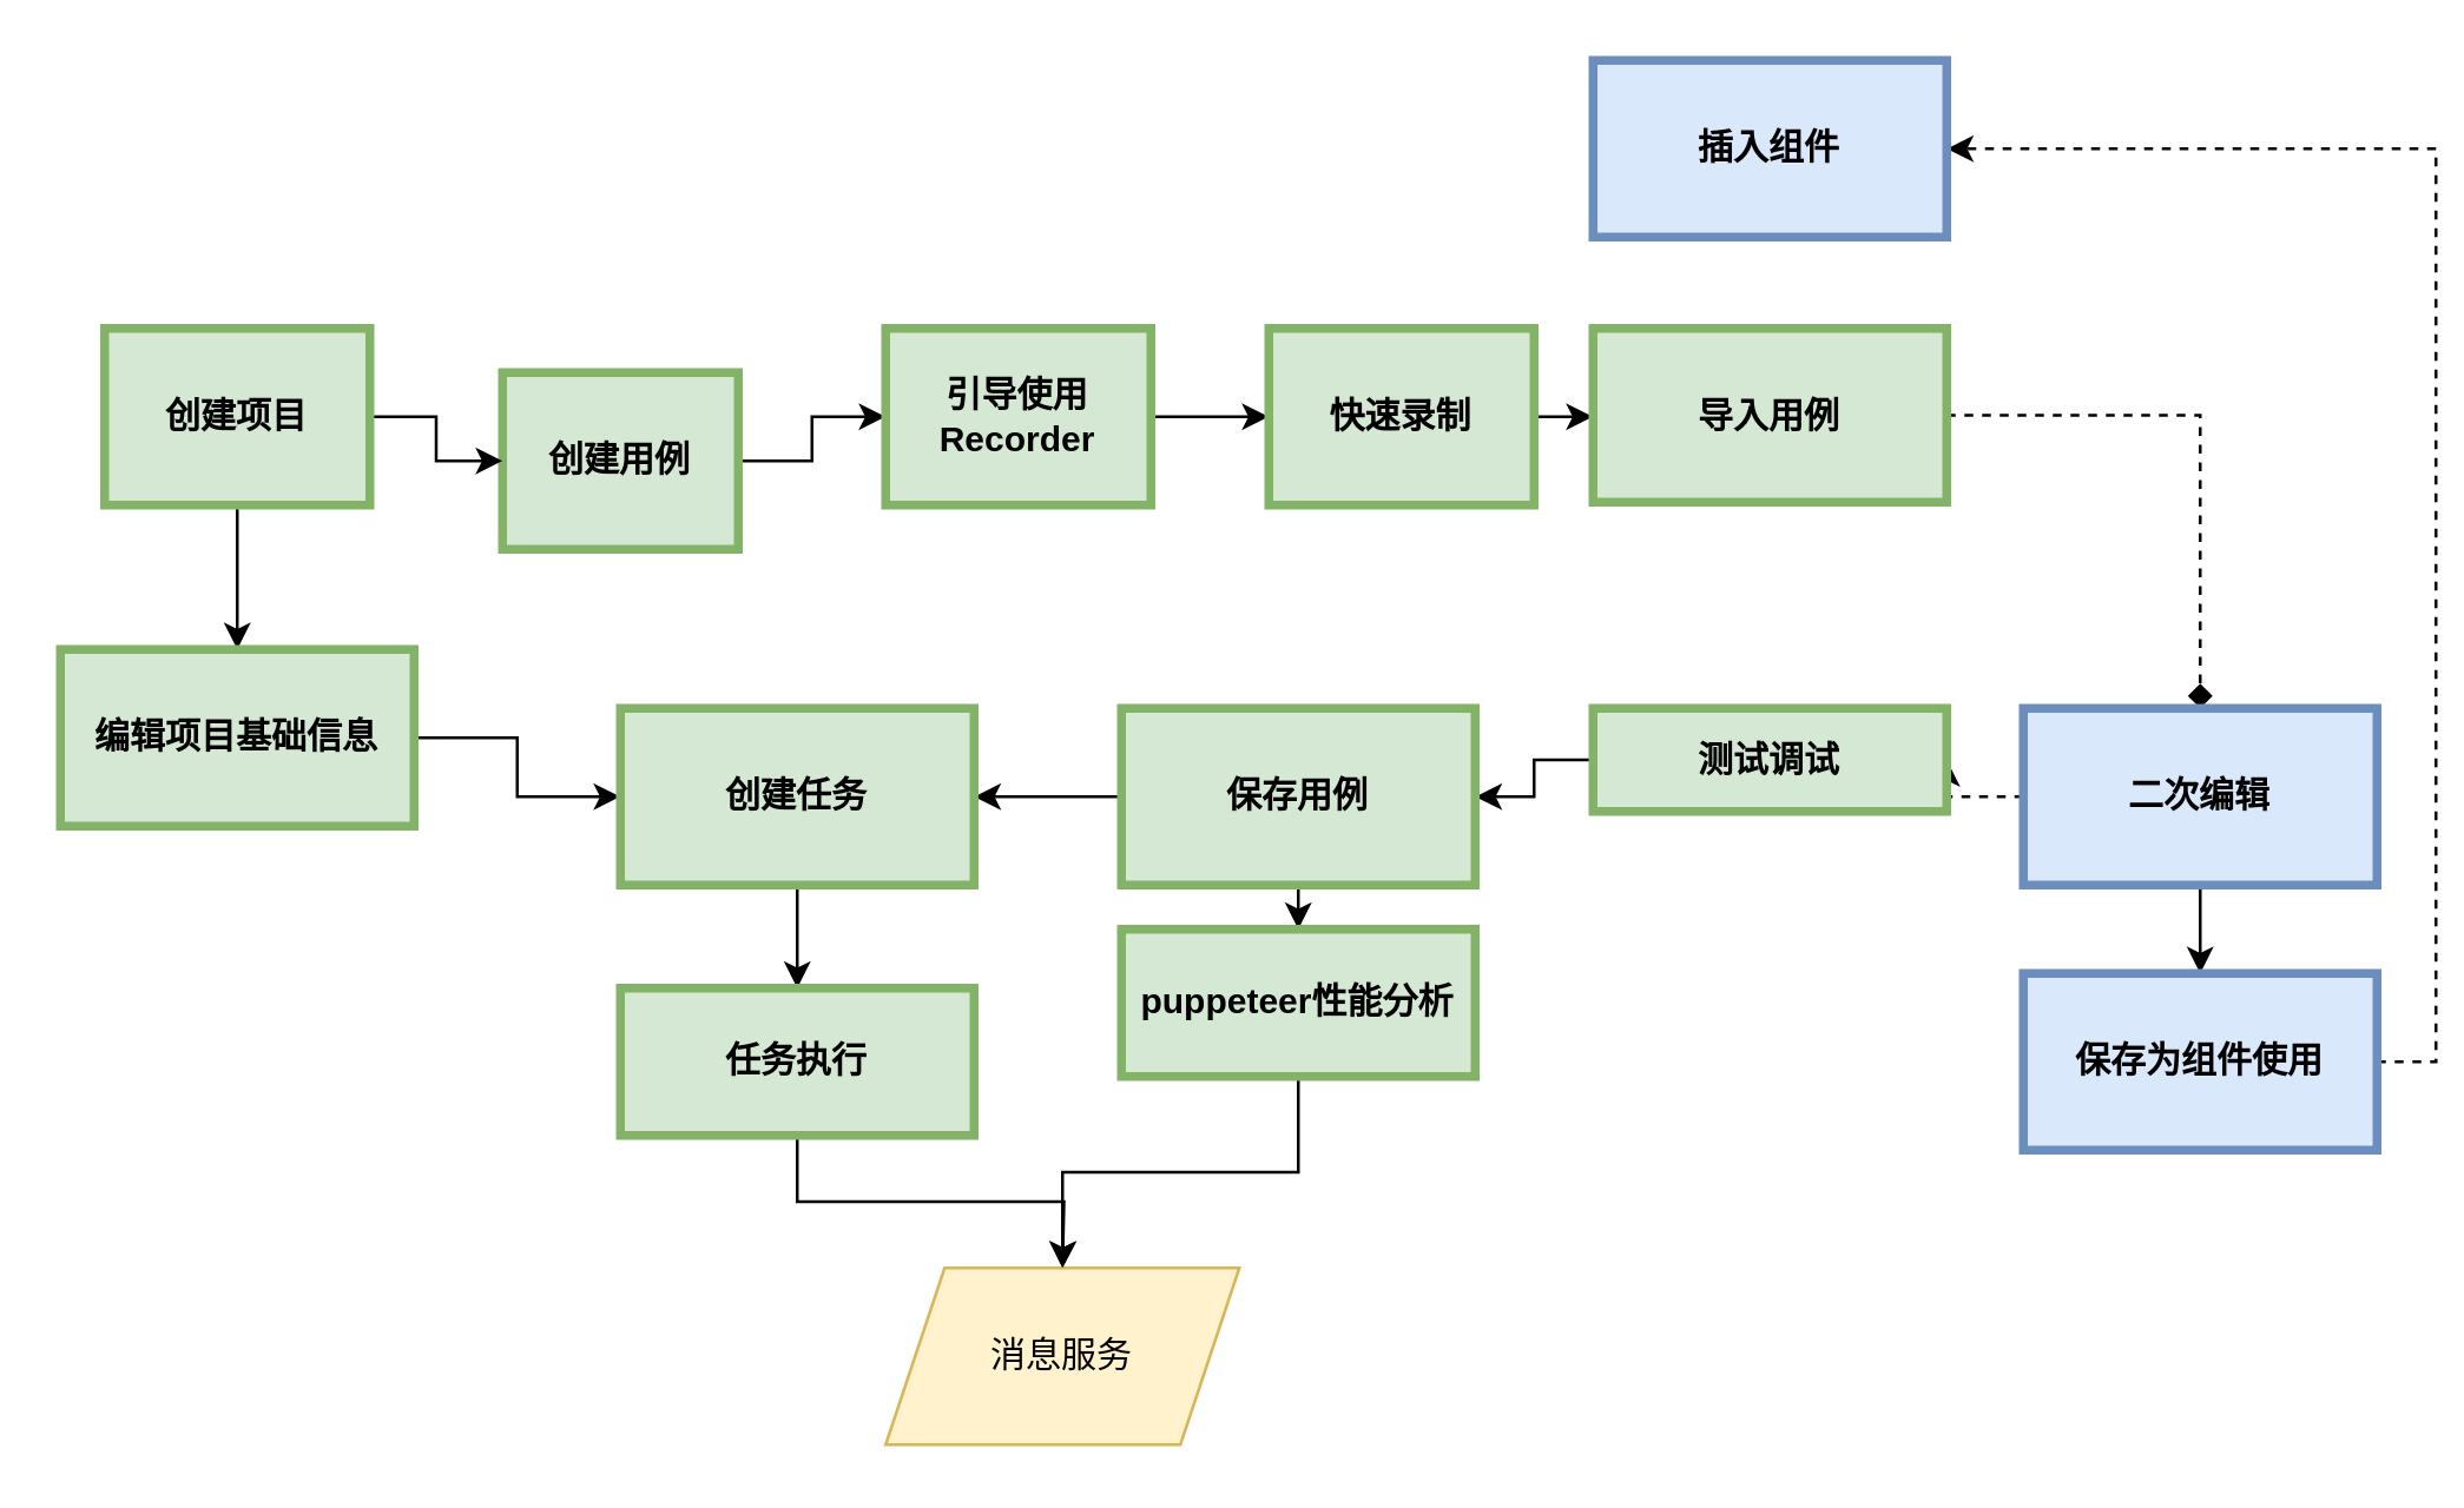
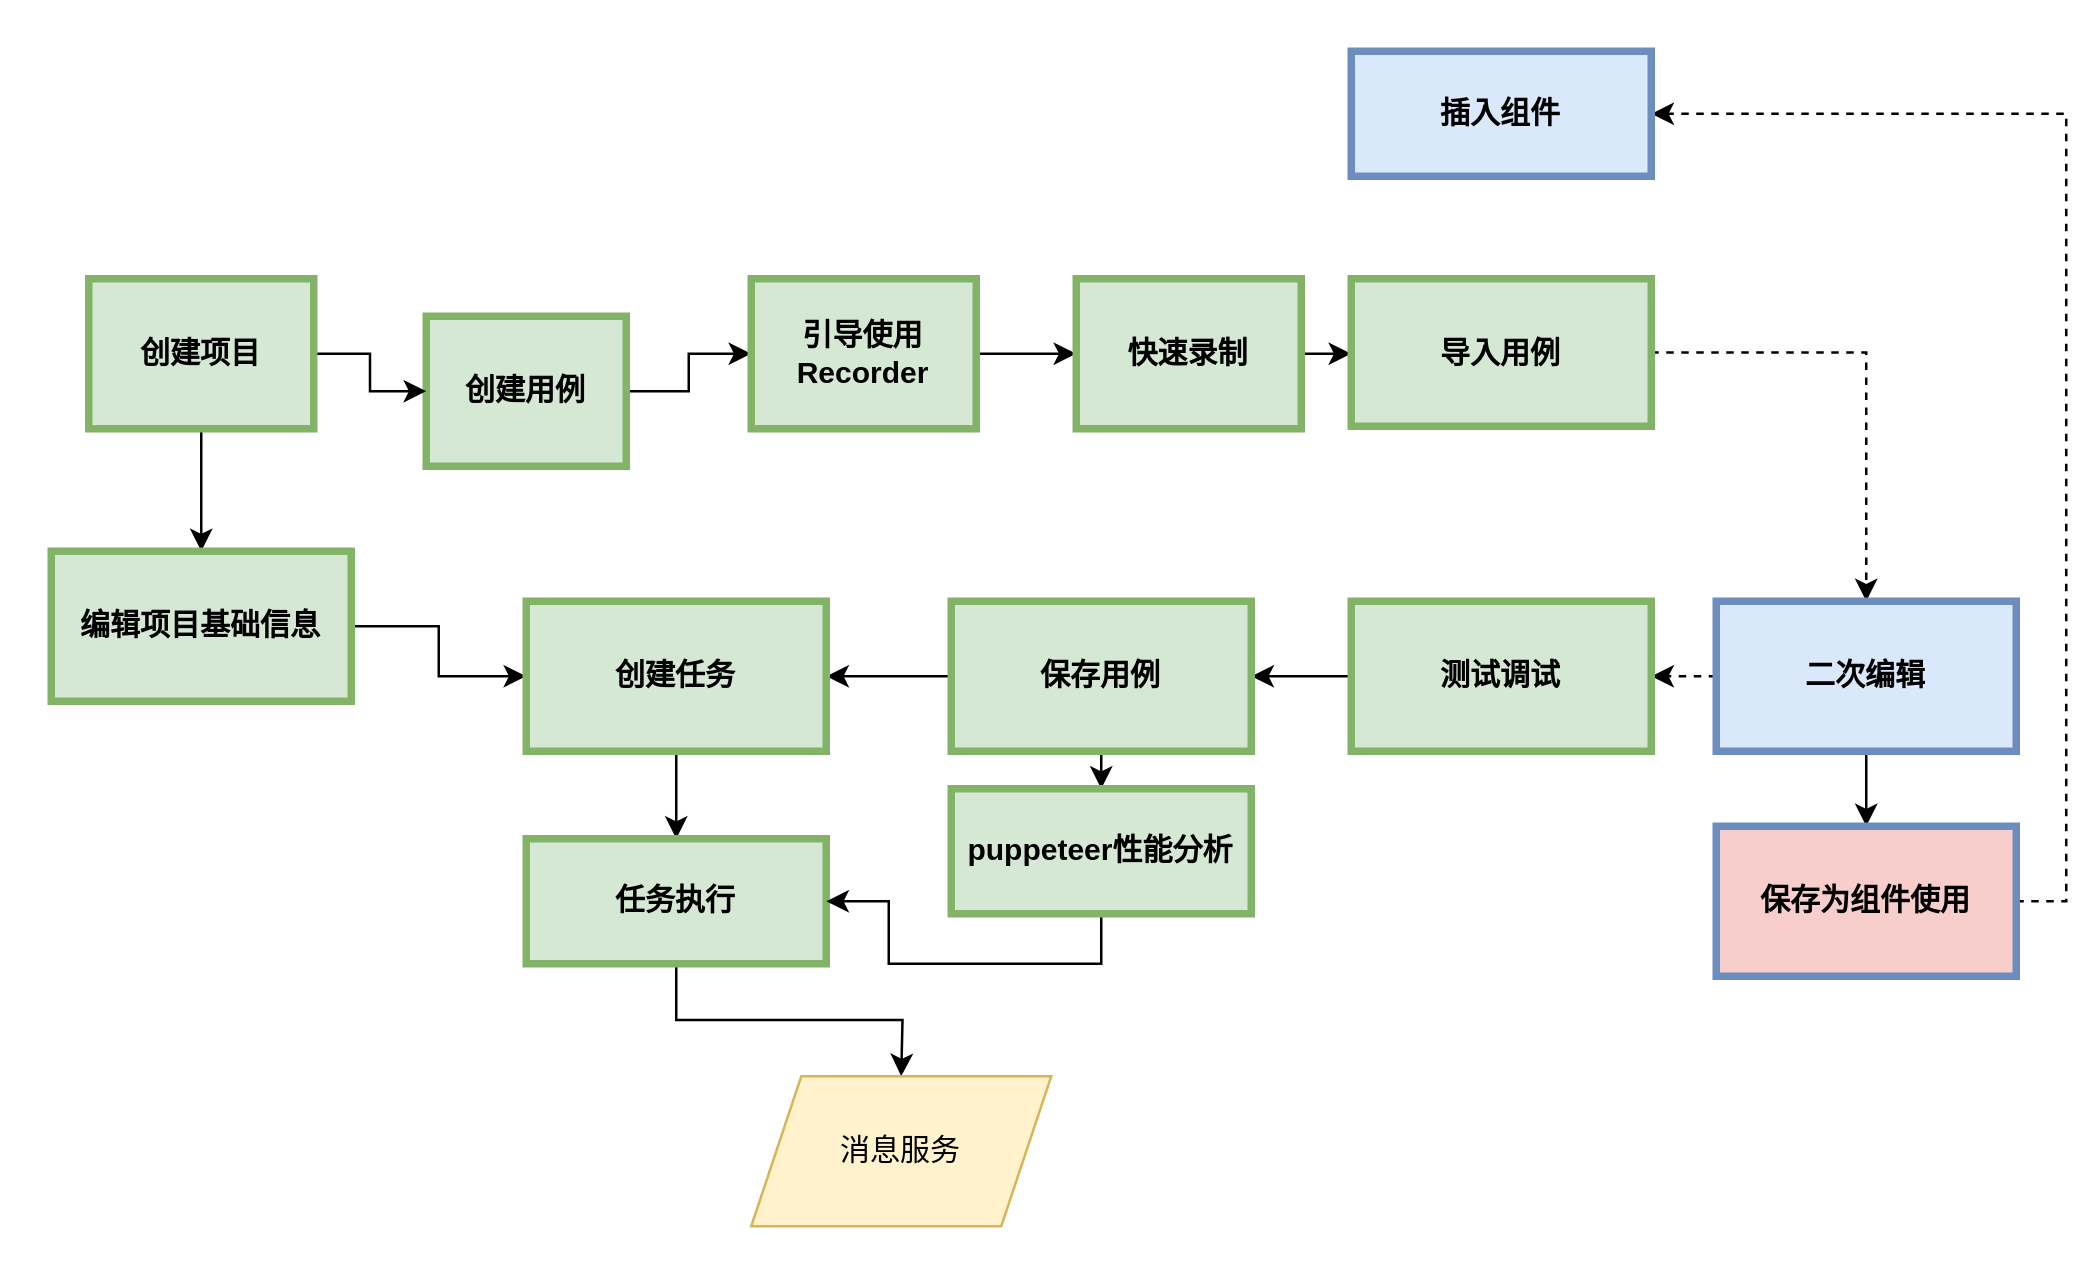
  <mxCell id="0" />
  <mxCell id="1" parent="0" />
  <mxCell id="2" value="" style="edgeStyle=orthogonalEdgeStyle;rounded=0;orthogonalLoop=1;jettySize=auto;html=1;" parent="1" source="3" target="8" edge="1"><mxGeometry relative="1" as="geometry" /></mxCell>
  <mxCell id="3" value="创建用例" style="whiteSpace=wrap;align=center;verticalAlign=middle;fontStyle=1;strokeWidth=3;fillColor=#d5e8d4;strokeColor=#82b366;" parent="1" vertex="1"><mxGeometry x="170" y="126" width="80" height="60" as="geometry" /></mxCell>
  <mxCell id="4" style="edgeStyle=orthogonalEdgeStyle;rounded=0;orthogonalLoop=1;jettySize=auto;html=1;exitX=1;exitY=0.5;exitDx=0;exitDy=0;entryX=0;entryY=0.5;entryDx=0;entryDy=0;" parent="1" source="6" target="3" edge="1"><mxGeometry relative="1" as="geometry" /></mxCell>
  <mxCell id="5" style="edgeStyle=orthogonalEdgeStyle;rounded=0;orthogonalLoop=1;jettySize=auto;html=1;exitX=0.5;exitY=1;exitDx=0;exitDy=0;entryX=0.5;entryY=0;entryDx=0;entryDy=0;" parent="1" source="6" target="17" edge="1"><mxGeometry relative="1" as="geometry" /></mxCell>
  <mxCell id="6" value="创建项目" style="whiteSpace=wrap;align=center;verticalAlign=middle;fontStyle=1;strokeWidth=3;fillColor=#d5e8d4;strokeColor=#82b366;" parent="1" vertex="1"><mxGeometry x="35" y="111" width="90" height="60" as="geometry" /></mxCell>
  <mxCell id="7" style="edgeStyle=orthogonalEdgeStyle;rounded=0;orthogonalLoop=1;jettySize=auto;html=1;exitX=1;exitY=0.5;exitDx=0;exitDy=0;entryX=0;entryY=0.5;entryDx=0;entryDy=0;" parent="1" source="8" target="10" edge="1"><mxGeometry relative="1" as="geometry" /></mxCell>
  <mxCell id="8" value="引导使用Recorder" style="whiteSpace=wrap;align=center;verticalAlign=middle;fontStyle=1;strokeWidth=3;fillColor=#d5e8d4;strokeColor=#82b366;" parent="1" vertex="1"><mxGeometry x="300" y="111" width="90" height="60" as="geometry" /></mxCell>
  <mxCell id="9" value="" style="edgeStyle=orthogonalEdgeStyle;rounded=0;orthogonalLoop=1;jettySize=auto;html=1;" parent="1" source="10" target="12" edge="1"><mxGeometry relative="1" as="geometry" /></mxCell>
  <mxCell id="10" value="快速录制" style="whiteSpace=wrap;align=center;verticalAlign=middle;fontStyle=1;strokeWidth=3;fillColor=#d5e8d4;strokeColor=#82b366;" parent="1" vertex="1"><mxGeometry x="430" y="111" width="90" height="60" as="geometry" /></mxCell>
- <mxCell id="11" value="" style="edgeStyle=orthogonalEdgeStyle;rounded=0;orthogonalLoop=1;jettySize=auto;html=1;dashed=1;exitX=1;exitY=0.5;exitDx=0;exitDy=0;endArrow=diamond;" parent="1" source="12" target="15" edge="1"><mxGeometry relative="1" as="geometry" /></mxCell>
+ <mxCell id="11" value="" style="edgeStyle=orthogonalEdgeStyle;rounded=0;orthogonalLoop=1;jettySize=auto;html=1;dashed=1;exitX=1;exitY=0.5;exitDx=0;exitDy=0;" parent="1" source="12" target="15" edge="1"><mxGeometry relative="1" as="geometry" /></mxCell>
  <mxCell id="12" value="导入用例" style="whiteSpace=wrap;html=1;fillColor=#d5e8d4;fontStyle=1;strokeWidth=3;strokeColor=#82b366;" parent="1" vertex="1"><mxGeometry x="540" y="111" width="120" height="59" as="geometry" /></mxCell>
  <mxCell id="13" value="" style="edgeStyle=orthogonalEdgeStyle;rounded=0;orthogonalLoop=1;jettySize=auto;html=1;dashed=0;" parent="1" source="15" target="19" edge="1"><mxGeometry relative="1" as="geometry" /></mxCell>
  <mxCell id="14" style="edgeStyle=orthogonalEdgeStyle;rounded=0;orthogonalLoop=1;jettySize=auto;html=1;exitX=0;exitY=0.5;exitDx=0;exitDy=0;entryX=1;entryY=0.5;entryDx=0;entryDy=0;dashed=1;" parent="1" source="15" target="21" edge="1"><mxGeometry relative="1" as="geometry" /></mxCell>
  <mxCell id="15" value="二次编辑" style="whiteSpace=wrap;html=1;fillColor=#dae8fc;fontStyle=1;strokeWidth=3;strokeColor=#6c8ebf;" parent="1" vertex="1"><mxGeometry x="686" y="240" width="120" height="60" as="geometry" /></mxCell>
  <mxCell id="16" style="edgeStyle=orthogonalEdgeStyle;rounded=0;orthogonalLoop=1;jettySize=auto;html=1;exitX=1;exitY=0.5;exitDx=0;exitDy=0;entryX=0;entryY=0.5;entryDx=0;entryDy=0;" parent="1" source="17" target="27" edge="1"><mxGeometry relative="1" as="geometry" /></mxCell>
  <mxCell id="17" value="编辑项目基础信息" style="whiteSpace=wrap;html=1;fillColor=#d5e8d4;strokeColor=#82b366;fontStyle=1;strokeWidth=3;" parent="1" vertex="1"><mxGeometry x="20" y="220" width="120" height="60" as="geometry" /></mxCell>
  <mxCell id="18" style="edgeStyle=orthogonalEdgeStyle;rounded=0;orthogonalLoop=1;jettySize=auto;html=1;exitX=1;exitY=0.5;exitDx=0;exitDy=0;entryX=1;entryY=0.5;entryDx=0;entryDy=0;dashed=1;" parent="1" source="19" target="22" edge="1"><mxGeometry relative="1" as="geometry" /></mxCell>
- <mxCell id="19" value="保存为组件使用" style="whiteSpace=wrap;html=1;fillColor=#dae8fc;strokeColor=#6c8ebf;fontStyle=1;strokeWidth=3;" parent="1" vertex="1"><mxGeometry x="686" y="330" width="120" height="60" as="geometry" /></mxCell>
+ <mxCell id="19" value="保存为组件使用" style="whiteSpace=wrap;html=1;fillColor=#f8cecc;strokeColor=#6c8ebf;fontStyle=1;strokeWidth=3;" parent="1" vertex="1"><mxGeometry x="686" y="330" width="120" height="60" as="geometry" /></mxCell>
  <mxCell id="20" value="" style="edgeStyle=orthogonalEdgeStyle;rounded=0;orthogonalLoop=1;jettySize=auto;html=1;" parent="1" source="21" target="25" edge="1"><mxGeometry relative="1" as="geometry" /></mxCell>
- <mxCell id="21" value="测试调试" style="whiteSpace=wrap;html=1;fillColor=#d5e8d4;strokeColor=#82b366;fontStyle=1;strokeWidth=3;" parent="1" vertex="1"><mxGeometry x="540" y="240" width="120" height="35" as="geometry" /></mxCell>
- <mxCell id="22" value="插入组件" style="whiteSpace=wrap;html=1;fillColor=#dae8fc;strokeColor=#6c8ebf;fontStyle=1;strokeWidth=3;" parent="1" vertex="1"><mxGeometry x="540" y="20" width="120" height="60" as="geometry" /></mxCell>
+ <mxCell id="21" value="测试调试" style="whiteSpace=wrap;html=1;fillColor=#d5e8d4;strokeColor=#82b366;fontStyle=1;strokeWidth=3;" parent="1" vertex="1"><mxGeometry x="540" y="240" width="120" height="60" as="geometry" /></mxCell>
+ <mxCell id="22" value="插入组件" style="whiteSpace=wrap;html=1;fillColor=#dae8fc;strokeColor=#6c8ebf;fontStyle=1;strokeWidth=3;" parent="1" vertex="1"><mxGeometry x="540" y="20" width="120" height="50" as="geometry" /></mxCell>
  <mxCell id="23" value="" style="edgeStyle=orthogonalEdgeStyle;rounded=0;orthogonalLoop=1;jettySize=auto;html=1;" parent="1" source="25" target="27" edge="1"><mxGeometry relative="1" as="geometry" /></mxCell>
  <mxCell id="24" style="edgeStyle=orthogonalEdgeStyle;rounded=0;orthogonalLoop=1;jettySize=auto;html=1;exitX=0.5;exitY=1;exitDx=0;exitDy=0;entryX=0.5;entryY=0;entryDx=0;entryDy=0;" edge="1" parent="1" source="25" target="32"><mxGeometry relative="1" as="geometry"><mxPoint x="440" y="330" as="targetPoint" /></mxGeometry></mxCell>
  <mxCell id="25" value="保存用例" style="whiteSpace=wrap;html=1;fillColor=#d5e8d4;strokeColor=#82b366;fontStyle=1;strokeWidth=3;" parent="1" vertex="1"><mxGeometry x="380" y="240" width="120" height="60" as="geometry" /></mxCell>
  <mxCell id="26" value="" style="edgeStyle=orthogonalEdgeStyle;rounded=0;orthogonalLoop=1;jettySize=auto;html=1;" parent="1" source="27" target="29" edge="1"><mxGeometry relative="1" as="geometry" /></mxCell>
  <mxCell id="27" value="创建任务" style="whiteSpace=wrap;html=1;fillColor=#d5e8d4;strokeColor=#82b366;fontStyle=1;strokeWidth=3;" parent="1" vertex="1"><mxGeometry x="210" y="240" width="120" height="60" as="geometry" /></mxCell>
  <mxCell id="28" style="edgeStyle=orthogonalEdgeStyle;rounded=0;orthogonalLoop=1;jettySize=auto;html=1;exitX=0.5;exitY=1;exitDx=0;exitDy=0;" edge="1" parent="1" source="29"><mxGeometry relative="1" as="geometry"><mxPoint x="360" y="430" as="targetPoint" /></mxGeometry></mxCell>
  <mxCell id="29" value="任务执行" style="whiteSpace=wrap;html=1;fillColor=#d5e8d4;strokeColor=#82b366;fontStyle=1;strokeWidth=3;" parent="1" vertex="1"><mxGeometry x="210" y="335" width="120" height="50" as="geometry" /></mxCell>
  <mxCell id="30" value="消息服务" style="shape=parallelogram;perimeter=parallelogramPerimeter;whiteSpace=wrap;html=1;fixedSize=1;fillColor=#fff2cc;strokeColor=#d6b656;" parent="1" vertex="1"><mxGeometry x="300" y="430" width="120" height="60" as="geometry" /></mxCell>
- <mxCell id="31" style="edgeStyle=orthogonalEdgeStyle;rounded=0;orthogonalLoop=1;jettySize=auto;html=1;exitX=0.5;exitY=1;exitDx=0;exitDy=0;" edge="1" parent="1" source="32" target="30"><mxGeometry relative="1" as="geometry" /></mxCell>
+ <mxCell id="31" style="edgeStyle=orthogonalEdgeStyle;rounded=0;orthogonalLoop=1;jettySize=auto;html=1;exitX=0.5;exitY=1;exitDx=0;exitDy=0;" edge="1" parent="1" source="32" target="29"><mxGeometry relative="1" as="geometry" /></mxCell>
  <mxCell id="32" value="puppeteer性能分析" style="whiteSpace=wrap;html=1;fillColor=#d5e8d4;strokeColor=#82b366;fontStyle=1;strokeWidth=3;" vertex="1" parent="1"><mxGeometry x="380" y="315" width="120" height="50" as="geometry" /></mxCell>
